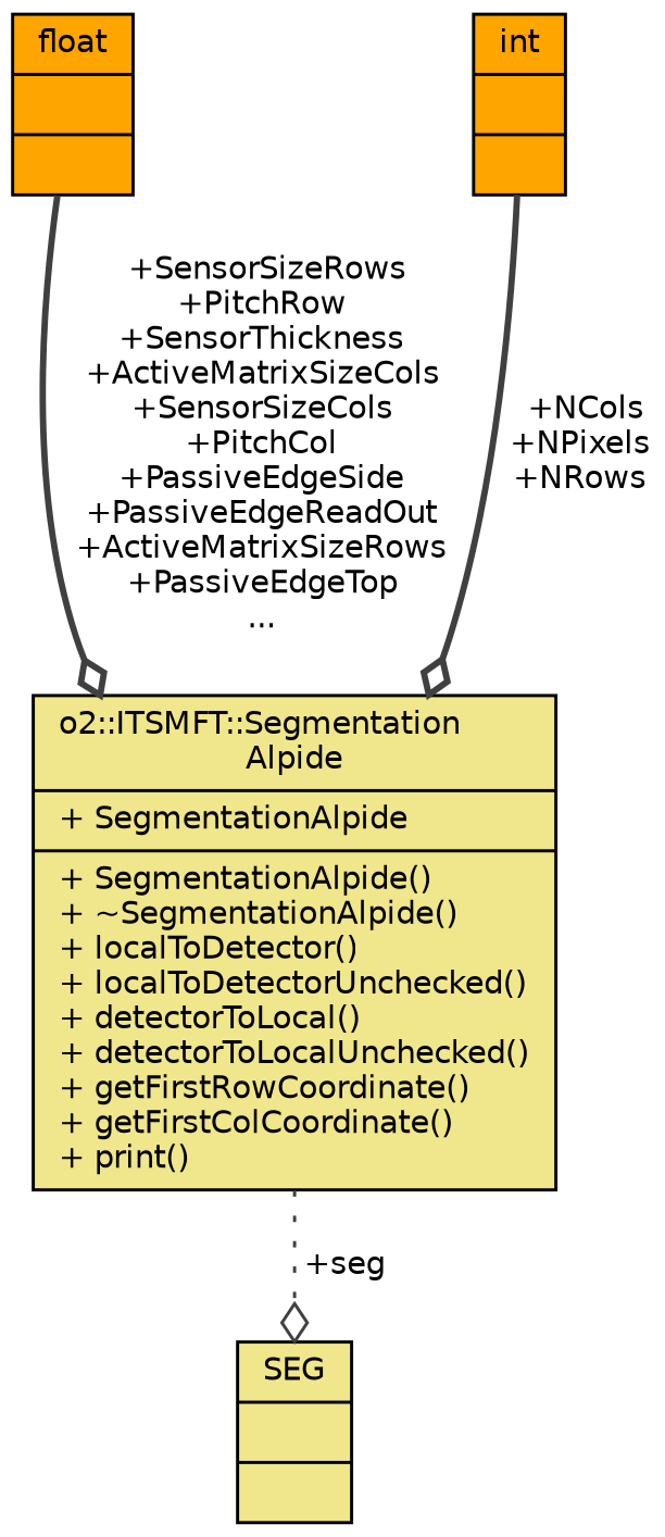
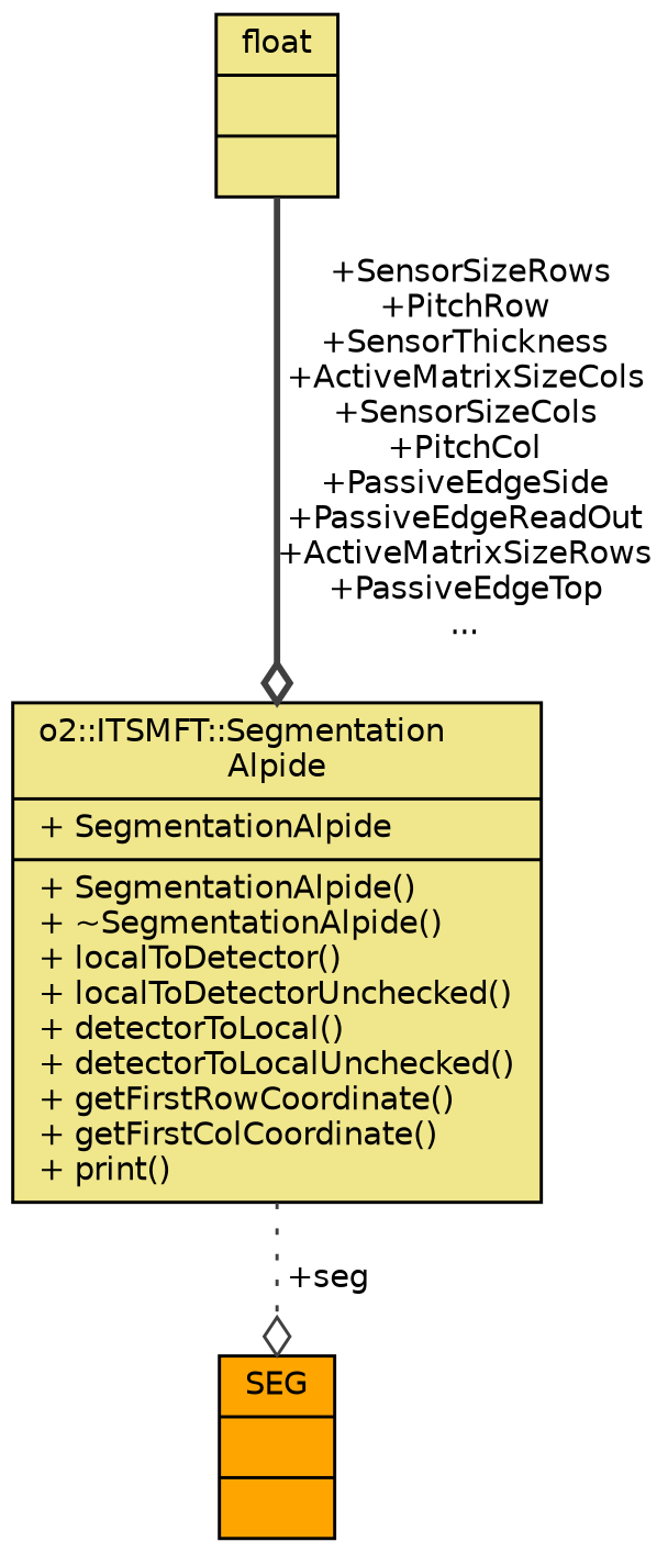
  digraph {
    node [color=black fillcolor=orange fontname=Helvetica fontsize=10 shape=record style=filled]
    edge [arrowhead=odiamond color=grey25 fontname=Helvetica fontsize=10 labelfontname=Helvetica labelfontsize=10 style=bold]
-   n1 [fillcolor=khaki fontcolor=black height=0.2 label="{SEG\n||}" width=0.4]
+   n1 [fontcolor=black height=0.2 label="{SEG\n||}" width=0.4]
    n2 [fillcolor=khaki height=0.2 label="{o2::ITSMFT::Segmentation\lAlpide\n|+ SegmentationAlpide\l|+ SegmentationAlpide()\l+ ~SegmentationAlpide()\l+ localToDetector()\l+ localToDetectorUnchecked()\l+ detectorToLocal()\l+ detectorToLocalUnchecked()\l+ getFirstRowCoordinate()\l+ getFirstColCoordinate()\l+ print()\l}" width=0.4]
-   n3 [height=0.2 label="{float\n||}" width=0.4]
-   n4 [height=0.2 label="{int\n||}" width=0.4]
+   n3 [fillcolor=khaki height=0.2 label="{float\n||}" width=0.4]
    n2 -> n1 [label=" +seg" style=dotted]
    n3 -> n2 [label=" +SensorSizeRows\n+PitchRow\n+SensorThickness\n+ActiveMatrixSizeCols\n+SensorSizeCols\n+PitchCol\n+PassiveEdgeSide\n+PassiveEdgeReadOut\n+ActiveMatrixSizeRows\n+PassiveEdgeTop\n..."]
-   n4 -> n2 [label=" +NCols\n+NPixels\n+NRows"]
  }
